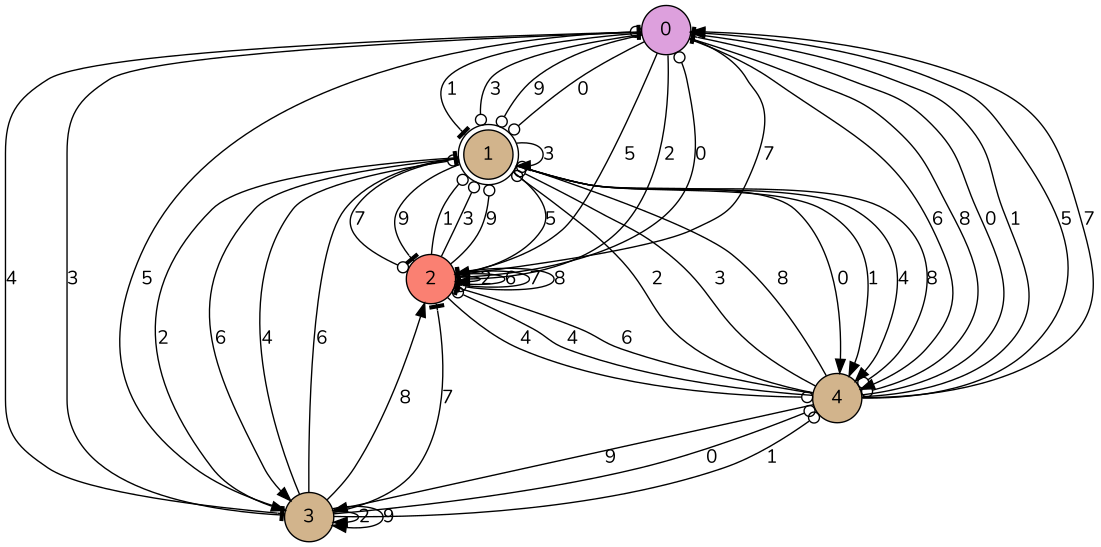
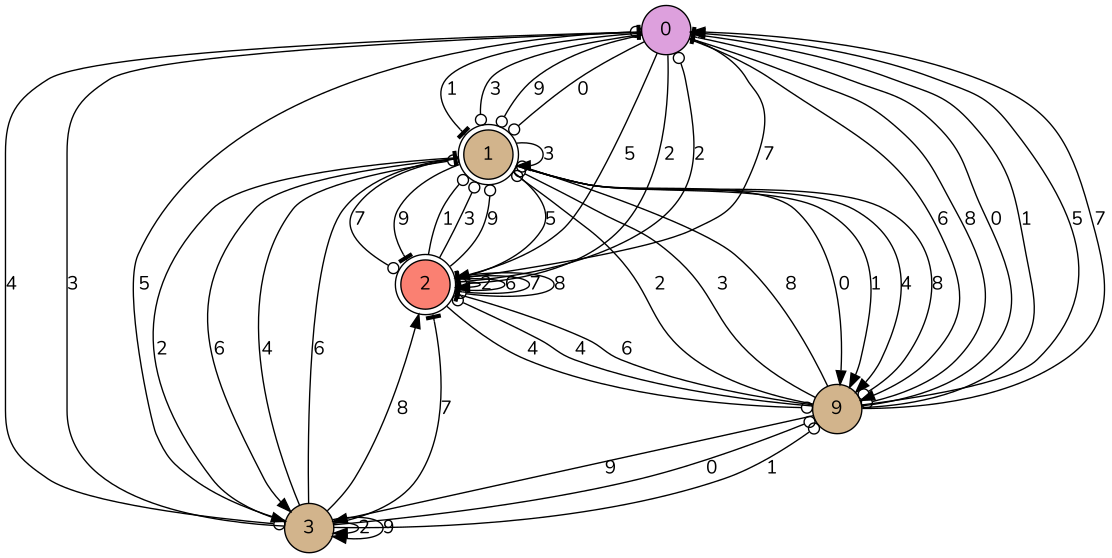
  digraph {
    fontname=Nunito
    node [fillcolor=tan fontname=Nunito shape=circle style=filled]
    edge [arrowhead=odot fontname=Nunito]
    n1 [fillcolor=plum label=0]
    n2 [label=1 shape=doublecircle]
-   n3 [fillcolor=salmon label=2]
+   n3 [fillcolor=salmon label=2 shape=doublecircle]
    n4 [label=3]
-   n5 [label=4]
+   n5 [label=9]
    n1 -> n2 [label=0]
    n1 -> n2 [arrowhead=tee label=1]
    n1 -> n2 [label=3]
    n1 -> n2 [label=9]
    n1 -> n3 [label=2]
    n1 -> n3 [arrowhead=normal label=5]
    n1 -> n3 [arrowhead=tee label=7]
-   n1 -> n4 [arrowhead=tee label=4]
+   n1 -> n4 [label=4]
    n1 -> n5 [arrowhead=normal label=6]
    n1 -> n5 [label=8]
    n2 -> n2 [arrowhead=normal label=3]
    n2 -> n3 [arrowhead=tee label=5]
    n2 -> n3 [label=7]
    n2 -> n3 [arrowhead=tee label=9]
    n2 -> n4 [arrowhead=normal label=2]
    n2 -> n4 [arrowhead=normal label=6]
    n2 -> n5 [arrowhead=normal label=0]
    n2 -> n5 [arrowhead=normal label=1]
    n2 -> n5 [arrowhead=normal label=4]
    n2 -> n5 [label=8]
-   n3 -> n1 [label=0]
+   n3 -> n1 [label=2]
    n3 -> n2 [label=1]
    n3 -> n2 [label=3]
    n3 -> n2 [label=9]
    n3 -> n3 [arrowhead=normal label=2]
    n3 -> n3 [arrowhead=tee label=6]
    n3 -> n3 [arrowhead=tee label=7]
    n3 -> n3 [label=8]
    n3 -> n5 [label=4]
    n4 -> n1 [arrowhead=tee label=3]
    n4 -> n1 [label=5]
    n4 -> n2 [label=4]
    n4 -> n2 [arrowhead=tee label=6]
    n4 -> n3 [arrowhead=tee label=7]
    n4 -> n3 [arrowhead=normal label=8]
    n4 -> n4 [arrowhead=normal label=2]
    n4 -> n4 [arrowhead=normal label=9]
    n4 -> n5 [label=0]
    n4 -> n5 [label=1]
    n5 -> n1 [arrowhead=tee label=0]
    n5 -> n1 [arrowhead=tee label=1]
    n5 -> n1 [arrowhead=normal label=5]
    n5 -> n1 [arrowhead=normal label=7]
    n5 -> n2 [label=2]
    n5 -> n2 [label=3]
    n5 -> n2 [label=8]
    n5 -> n3 [label=4]
    n5 -> n3 [arrowhead=tee label=6]
    n5 -> n4 [arrowhead=normal label=9]
  }
